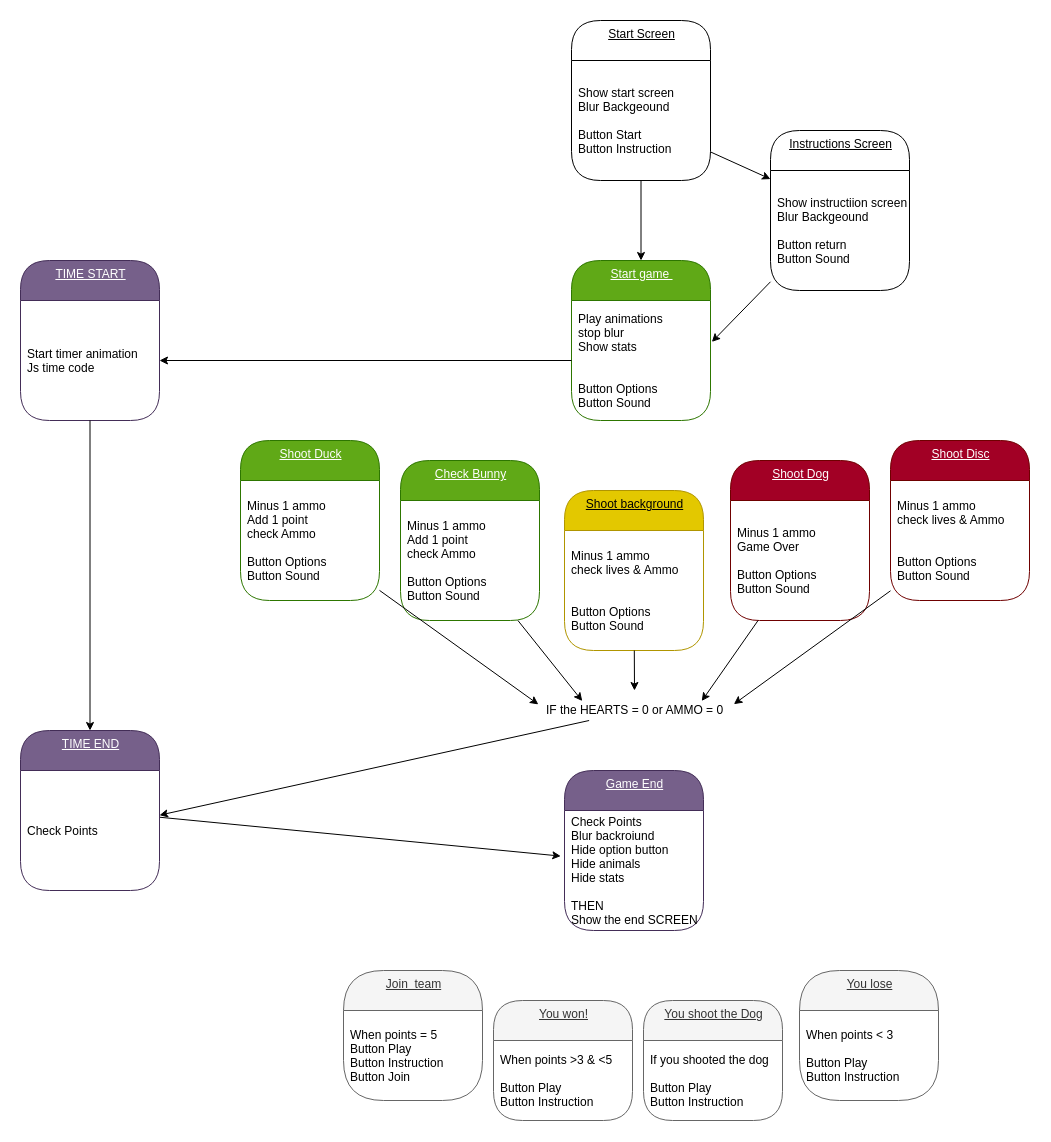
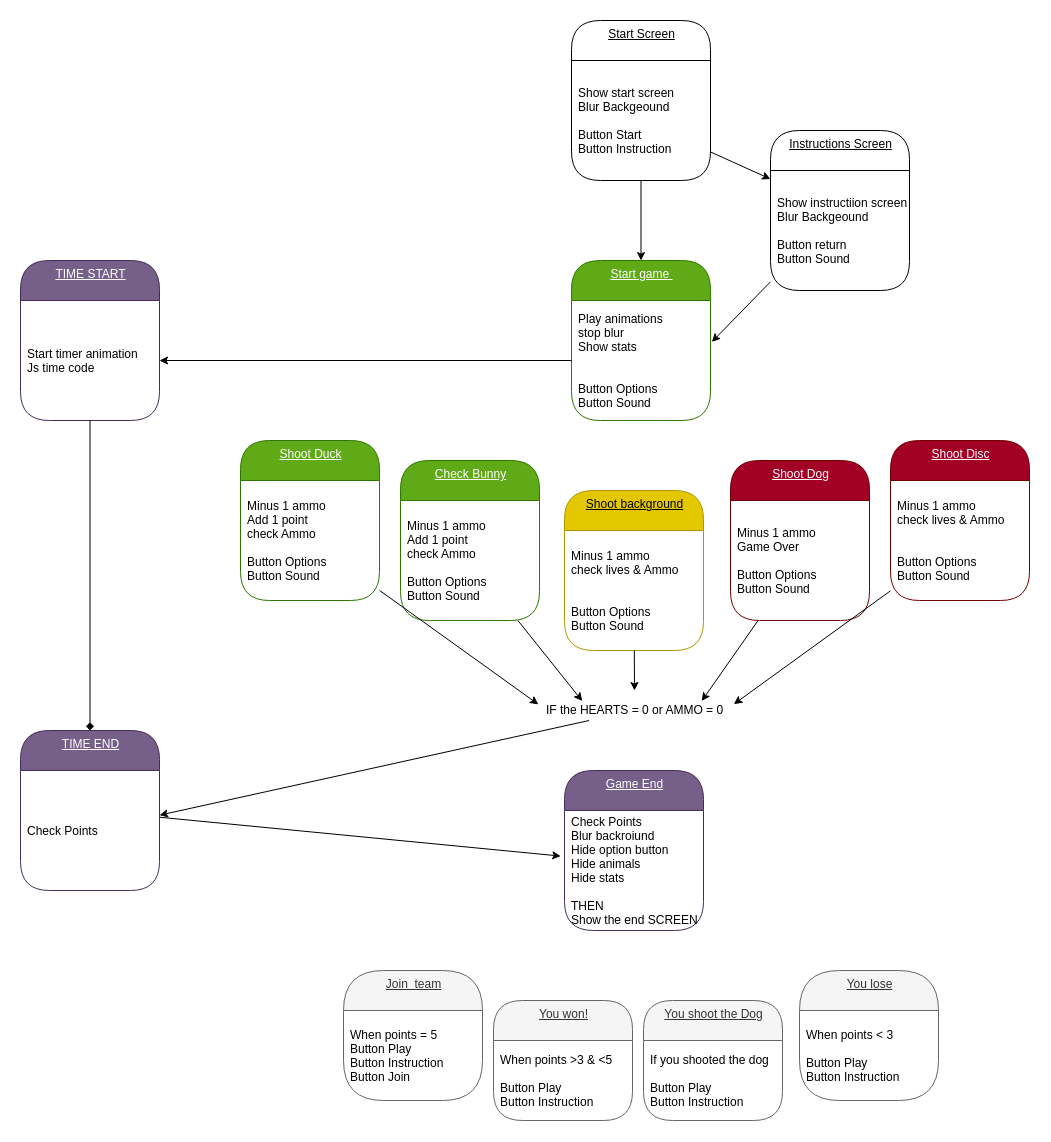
  <mxCell id="0" />
  <mxCell id="1" parent="0" />
  <mxCell id="2" value="Start Screen" style="swimlane;fontStyle=4;align=center;verticalAlign=top;childLayout=stackLayout;horizontal=1;startSize=40;horizontalStack=0;resizeParent=1;resizeParentMax=0;resizeLast=0;collapsible=0;marginBottom=0;html=1;rounded=1;absoluteArcSize=1;arcSize=58;" parent="1" vertex="1"><mxGeometry x="571" y="20" width="139" height="160" as="geometry" /></mxCell>
  <mxCell id="3" value="Show start screen&#10;Blur Backgeound&#10;&#10;Button Start&#10;Button Instruction" style="fillColor=none;strokeColor=none;align=left;verticalAlign=middle;spacingLeft=5;" parent="2" vertex="1"><mxGeometry y="40" width="139" height="120" as="geometry" /></mxCell>
  <mxCell id="4" value="Start game&amp;nbsp;" style="swimlane;fontStyle=4;align=center;verticalAlign=top;childLayout=stackLayout;horizontal=1;startSize=40;horizontalStack=0;resizeParent=1;resizeParentMax=0;resizeLast=0;collapsible=0;marginBottom=0;html=1;rounded=1;absoluteArcSize=1;arcSize=58;fillColor=#60a917;fontColor=#ffffff;strokeColor=#2D7600;" parent="1" vertex="1"><mxGeometry x="571" y="260" width="139" height="160" as="geometry" /></mxCell>
  <mxCell id="5" value="Play animations&#10;stop blur&#10;Show stats&#10;&#10;&#10;Button Options&#10;Button Sound" style="fillColor=none;strokeColor=none;align=left;verticalAlign=middle;spacingLeft=5;" parent="4" vertex="1"><mxGeometry y="40" width="139" height="120" as="geometry" /></mxCell>
  <mxCell id="6" style="edgeStyle=none;html=1;entryX=1.01;entryY=0.345;entryDx=0;entryDy=0;entryPerimeter=0;" parent="1" source="7" target="5" edge="1"><mxGeometry relative="1" as="geometry" /></mxCell>
  <mxCell id="7" value="Instructions Screen" style="swimlane;fontStyle=4;align=center;verticalAlign=top;childLayout=stackLayout;horizontal=1;startSize=40;horizontalStack=0;resizeParent=1;resizeParentMax=0;resizeLast=0;collapsible=0;marginBottom=0;html=1;rounded=1;absoluteArcSize=1;arcSize=58;" parent="1" vertex="1"><mxGeometry x="770" y="130" width="139" height="160" as="geometry" /></mxCell>
  <mxCell id="8" value="Show instructiion screen&#10;Blur Backgeound&#10;&#10;Button return&#10;Button Sound" style="fillColor=none;strokeColor=none;align=left;verticalAlign=middle;spacingLeft=5;" parent="7" vertex="1"><mxGeometry y="40" width="139" height="120" as="geometry" /></mxCell>
  <mxCell id="9" style="edgeStyle=none;html=1;entryX=0.5;entryY=0;entryDx=0;entryDy=0;" parent="1" source="3" target="4" edge="1"><mxGeometry relative="1" as="geometry" /></mxCell>
  <mxCell id="10" style="edgeStyle=none;html=1;" parent="1" source="3" target="7" edge="1"><mxGeometry relative="1" as="geometry" /></mxCell>
  <mxCell id="11" value="Shoot Duck" style="swimlane;fontStyle=4;align=center;verticalAlign=top;childLayout=stackLayout;horizontal=1;startSize=40;horizontalStack=0;resizeParent=1;resizeParentMax=0;resizeLast=0;collapsible=0;marginBottom=0;html=1;rounded=1;absoluteArcSize=1;arcSize=58;fillColor=#60a917;fontColor=#ffffff;strokeColor=#2D7600;" parent="1" vertex="1"><mxGeometry x="240" y="440" width="139" height="160" as="geometry" /></mxCell>
  <mxCell id="12" value="Minus 1 ammo&#10;Add 1 point&#10;check Ammo&#10;&#10;Button Options&#10;Button Sound" style="fillColor=none;strokeColor=none;align=left;verticalAlign=middle;spacingLeft=5;" parent="11" vertex="1"><mxGeometry y="40" width="139" height="120" as="geometry" /></mxCell>
  <mxCell id="13" value="Check Bunny" style="swimlane;fontStyle=4;align=center;verticalAlign=top;childLayout=stackLayout;horizontal=1;startSize=40;horizontalStack=0;resizeParent=1;resizeParentMax=0;resizeLast=0;collapsible=0;marginBottom=0;html=1;rounded=1;absoluteArcSize=1;arcSize=58;fillColor=#60a917;fontColor=#ffffff;strokeColor=#2D7600;" parent="1" vertex="1"><mxGeometry x="400" y="460" width="139" height="160" as="geometry" /></mxCell>
  <mxCell id="14" value="Minus 1 ammo&#10;Add 1 point&#10;check Ammo&#10;&#10;Button Options&#10;Button Sound" style="fillColor=none;strokeColor=none;align=left;verticalAlign=middle;spacingLeft=5;" parent="13" vertex="1"><mxGeometry y="40" width="139" height="120" as="geometry" /></mxCell>
  <mxCell id="15" value="Shoot Dog" style="swimlane;fontStyle=4;align=center;verticalAlign=top;childLayout=stackLayout;horizontal=1;startSize=40;horizontalStack=0;resizeParent=1;resizeParentMax=0;resizeLast=0;collapsible=0;marginBottom=0;html=1;rounded=1;absoluteArcSize=1;arcSize=58;fillColor=#a20025;fontColor=#ffffff;strokeColor=#6F0000;" parent="1" vertex="1"><mxGeometry x="730" y="460" width="139" height="160" as="geometry" /></mxCell>
  <mxCell id="16" value="Minus 1 ammo&#10;Game Over&#10;&#10;Button Options&#10;Button Sound" style="fillColor=none;strokeColor=none;align=left;verticalAlign=middle;spacingLeft=5;" parent="15" vertex="1"><mxGeometry y="40" width="139" height="120" as="geometry" /></mxCell>
  <mxCell id="17" value="Shoot Disc" style="swimlane;fontStyle=4;align=center;verticalAlign=top;childLayout=stackLayout;horizontal=1;startSize=40;horizontalStack=0;resizeParent=1;resizeParentMax=0;resizeLast=0;collapsible=0;marginBottom=0;html=1;rounded=1;absoluteArcSize=1;arcSize=58;fillColor=#a20025;fontColor=#ffffff;strokeColor=#6F0000;" parent="1" vertex="1"><mxGeometry x="890" y="440" width="139" height="160" as="geometry" /></mxCell>
  <mxCell id="18" value="Minus 1 ammo&#10;check lives &amp; Ammo&#10;&#10;&#10;Button Options&#10;Button Sound" style="fillColor=none;strokeColor=none;align=left;verticalAlign=middle;spacingLeft=5;" parent="17" vertex="1"><mxGeometry y="40" width="139" height="120" as="geometry" /></mxCell>
  <mxCell id="19" value="Shoot background" style="swimlane;fontStyle=4;align=center;verticalAlign=top;childLayout=stackLayout;horizontal=1;startSize=40;horizontalStack=0;resizeParent=1;resizeParentMax=0;resizeLast=0;collapsible=0;marginBottom=0;html=1;rounded=1;absoluteArcSize=1;arcSize=58;fillColor=#e3c800;fontColor=#000000;strokeColor=#B09500;" parent="1" vertex="1"><mxGeometry x="564" y="490" width="139" height="160" as="geometry" /></mxCell>
  <mxCell id="20" value="Minus 1 ammo&#10;check lives &amp; Ammo&#10;&#10;&#10;Button Options&#10;Button Sound" style="fillColor=none;strokeColor=none;align=left;verticalAlign=middle;spacingLeft=5;" parent="19" vertex="1"><mxGeometry y="40" width="139" height="120" as="geometry" /></mxCell>
  <mxCell id="21" value="TIME START" style="swimlane;fontStyle=4;align=center;verticalAlign=top;childLayout=stackLayout;horizontal=1;startSize=40;horizontalStack=0;resizeParent=1;resizeParentMax=0;resizeLast=0;collapsible=0;marginBottom=0;html=1;rounded=1;absoluteArcSize=1;arcSize=58;fillColor=#76608a;fontColor=#ffffff;strokeColor=#432D57;" parent="1" vertex="1"><mxGeometry x="20" y="260" width="139" height="160" as="geometry" /></mxCell>
  <mxCell id="22" value="Start timer animation&#10;Js time code" style="fillColor=none;strokeColor=none;align=left;verticalAlign=middle;spacingLeft=5;" parent="21" vertex="1"><mxGeometry y="40" width="139" height="120" as="geometry" /></mxCell>
  <mxCell id="23" style="edgeStyle=none;html=1;entryX=1;entryY=0.5;entryDx=0;entryDy=0;" parent="1" source="5" target="22" edge="1"><mxGeometry relative="1" as="geometry" /></mxCell>
  <mxCell id="24" style="edgeStyle=none;html=1;entryX=-0.027;entryY=0.38;entryDx=0;entryDy=0;entryPerimeter=0;" parent="1" source="25" target="29" edge="1"><mxGeometry relative="1" as="geometry" /></mxCell>
  <mxCell id="25" value="TIME END" style="swimlane;fontStyle=4;align=center;verticalAlign=top;childLayout=stackLayout;horizontal=1;startSize=40;horizontalStack=0;resizeParent=1;resizeParentMax=0;resizeLast=0;collapsible=0;marginBottom=0;html=1;rounded=1;absoluteArcSize=1;arcSize=58;fillColor=#76608a;fontColor=#ffffff;strokeColor=#432D57;" parent="1" vertex="1"><mxGeometry x="20" y="730" width="139" height="160" as="geometry" /></mxCell>
  <mxCell id="26" value="Check Points " style="fillColor=none;strokeColor=none;align=left;verticalAlign=middle;spacingLeft=5;" parent="25" vertex="1"><mxGeometry y="40" width="139" height="120" as="geometry" /></mxCell>
- <mxCell id="27" style="edgeStyle=none;html=1;entryX=0.5;entryY=0;entryDx=0;entryDy=0;" parent="1" source="22" target="25" edge="1"><mxGeometry relative="1" as="geometry" /></mxCell>
+ <mxCell id="27" style="edgeStyle=none;html=1;entryX=0.5;entryY=0;entryDx=0;entryDy=0;endArrow=diamond;" parent="1" source="22" target="25" edge="1"><mxGeometry relative="1" as="geometry" /></mxCell>
  <mxCell id="28" value="Game End" style="swimlane;fontStyle=4;align=center;verticalAlign=top;childLayout=stackLayout;horizontal=1;startSize=40;horizontalStack=0;resizeParent=1;resizeParentMax=0;resizeLast=0;collapsible=0;marginBottom=0;html=1;rounded=1;absoluteArcSize=1;arcSize=58;fillColor=#76608a;fontColor=#ffffff;strokeColor=#432D57;" parent="1" vertex="1"><mxGeometry x="564" y="770" width="139" height="160" as="geometry" /></mxCell>
  <mxCell id="29" value="Check Points&#10;Blur backroiund&#10;Hide option button&#10;Hide animals&#10;Hide stats&#10;&#10;THEN &#10;Show the end SCREEN" style="fillColor=none;strokeColor=none;align=left;verticalAlign=middle;spacingLeft=5;" parent="28" vertex="1"><mxGeometry y="40" width="139" height="120" as="geometry" /></mxCell>
  <mxCell id="30" style="edgeStyle=none;html=1;" parent="1" source="31" target="26" edge="1"><mxGeometry relative="1" as="geometry" /></mxCell>
  <mxCell id="31" value="IF the HEARTS = 0 or AMMO = 0" style="text;html=1;align=center;verticalAlign=middle;resizable=0;points=[];autosize=1;strokeColor=none;fillColor=none;" parent="1" vertex="1"><mxGeometry x="539" y="700" width="190" height="20" as="geometry" /></mxCell>
  <mxCell id="32" style="edgeStyle=none;html=1;entryX=-0.006;entryY=0.195;entryDx=0;entryDy=0;entryPerimeter=0;" parent="1" source="12" target="31" edge="1"><mxGeometry relative="1" as="geometry" /></mxCell>
  <mxCell id="33" style="edgeStyle=none;html=1;entryX=0.225;entryY=0.026;entryDx=0;entryDy=0;entryPerimeter=0;" parent="1" source="14" target="31" edge="1"><mxGeometry relative="1" as="geometry" /></mxCell>
  <mxCell id="34" style="edgeStyle=none;html=1;" parent="1" source="20" edge="1"><mxGeometry relative="1" as="geometry"><mxPoint x="634" y="690" as="targetPoint" /></mxGeometry></mxCell>
  <mxCell id="35" style="edgeStyle=none;html=1;entryX=0.854;entryY=0.026;entryDx=0;entryDy=0;entryPerimeter=0;" parent="1" source="16" target="31" edge="1"><mxGeometry relative="1" as="geometry" /></mxCell>
  <mxCell id="36" style="edgeStyle=none;html=1;entryX=1.023;entryY=0.183;entryDx=0;entryDy=0;entryPerimeter=0;" parent="1" source="18" target="31" edge="1"><mxGeometry relative="1" as="geometry" /></mxCell>
  <mxCell id="37" value="You shoot the Dog" style="swimlane;fontStyle=4;align=center;verticalAlign=top;childLayout=stackLayout;horizontal=1;startSize=40;horizontalStack=0;resizeParent=1;resizeParentMax=0;resizeLast=0;collapsible=0;marginBottom=0;html=1;rounded=1;absoluteArcSize=1;arcSize=58;fillColor=#f5f5f5;fontColor=#333333;strokeColor=#666666;" parent="1" vertex="1"><mxGeometry x="643" y="1000" width="139" height="120" as="geometry" /></mxCell>
  <mxCell id="38" value="If you shooted the dog&#10;&#10;Button Play&#10;Button Instruction" style="fillColor=none;strokeColor=none;align=left;verticalAlign=middle;spacingLeft=5;" parent="37" vertex="1"><mxGeometry y="40" width="139" height="80" as="geometry" /></mxCell>
  <mxCell id="39" value="You won!" style="swimlane;fontStyle=4;align=center;verticalAlign=top;childLayout=stackLayout;horizontal=1;startSize=40;horizontalStack=0;resizeParent=1;resizeParentMax=0;resizeLast=0;collapsible=0;marginBottom=0;html=1;rounded=1;absoluteArcSize=1;arcSize=58;fillColor=#f5f5f5;fontColor=#333333;strokeColor=#666666;" parent="1" vertex="1"><mxGeometry x="493" y="1000" width="139" height="120" as="geometry" /></mxCell>
  <mxCell id="40" value="When points &gt;3 &amp; &lt;5&#10;&#10;Button Play&#10;Button Instruction" style="fillColor=none;strokeColor=none;align=left;verticalAlign=middle;spacingLeft=5;" parent="39" vertex="1"><mxGeometry y="40" width="139" height="80" as="geometry" /></mxCell>
  <mxCell id="41" value="Join&amp;nbsp; team" style="swimlane;fontStyle=4;align=center;verticalAlign=top;childLayout=stackLayout;horizontal=1;startSize=40;horizontalStack=0;resizeParent=1;resizeParentMax=0;resizeLast=0;collapsible=0;marginBottom=0;html=1;rounded=1;absoluteArcSize=1;arcSize=139;fillColor=#f5f5f5;fontColor=#333333;strokeColor=#666666;" parent="1" vertex="1"><mxGeometry x="343" y="970" width="139" height="130" as="geometry" /></mxCell>
  <mxCell id="42" value="When points = 5&#10;Button Play&#10;Button Instruction&#10;Button Join" style="fillColor=none;strokeColor=none;align=left;verticalAlign=middle;spacingLeft=5;" parent="41" vertex="1"><mxGeometry y="40" width="139" height="90" as="geometry" /></mxCell>
  <mxCell id="43" value="You lose" style="swimlane;fontStyle=4;align=center;verticalAlign=top;childLayout=stackLayout;horizontal=1;startSize=40;horizontalStack=0;resizeParent=1;resizeParentMax=0;resizeLast=0;collapsible=0;marginBottom=0;html=1;rounded=1;absoluteArcSize=1;arcSize=139;fillColor=#f5f5f5;fontColor=#333333;strokeColor=#666666;" parent="1" vertex="1"><mxGeometry x="799" y="970" width="139" height="130" as="geometry" /></mxCell>
  <mxCell id="44" value="When points &lt; 3&#10;&#10;Button Play&#10;Button Instruction" style="fillColor=none;strokeColor=none;align=left;verticalAlign=middle;spacingLeft=5;" parent="43" vertex="1"><mxGeometry y="40" width="139" height="90" as="geometry" /></mxCell>
